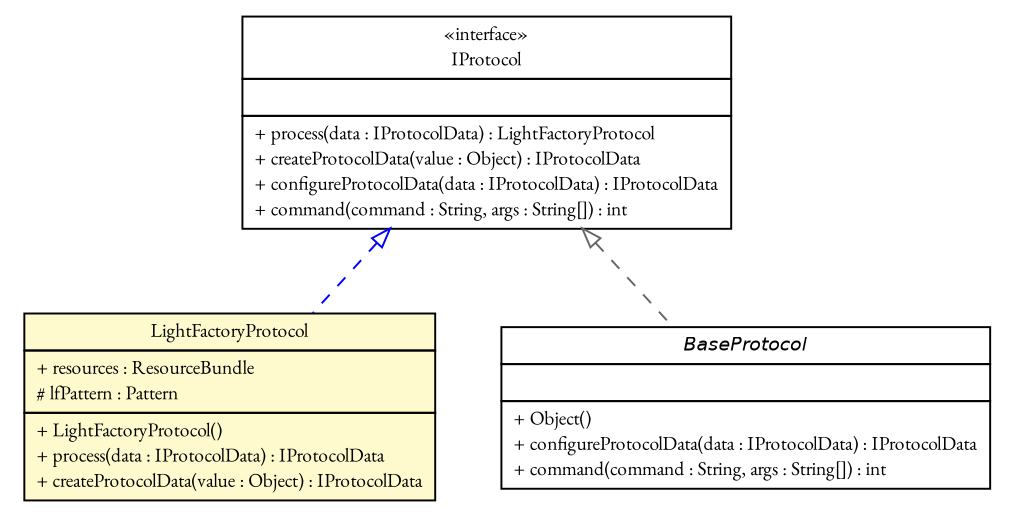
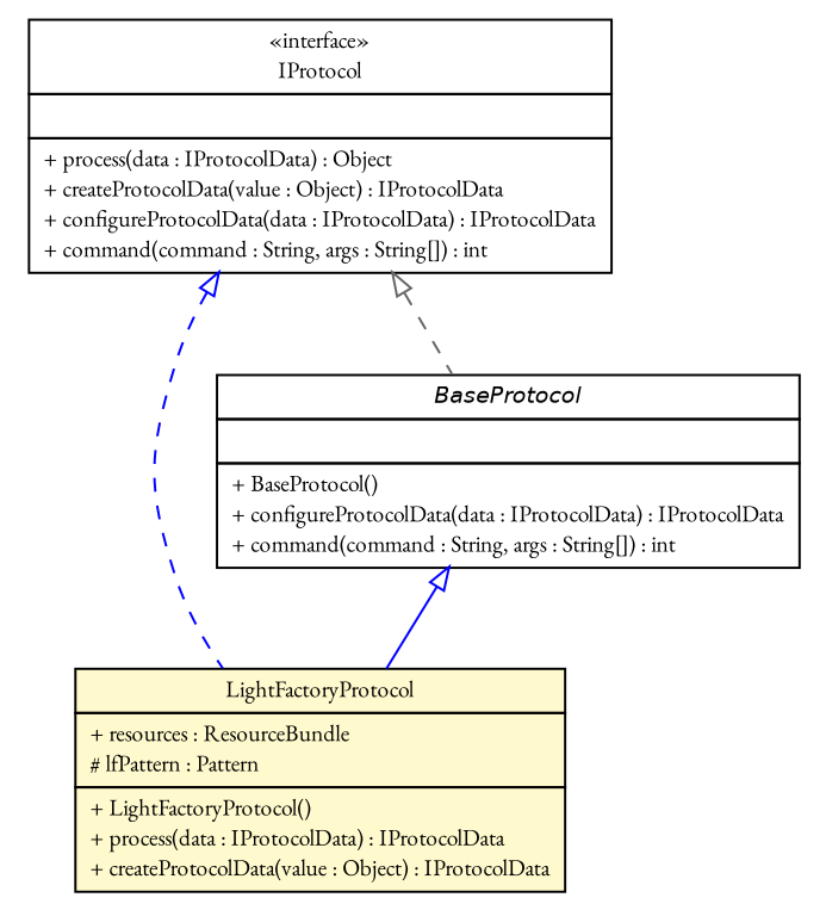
  digraph {
    fontname="EB Garamond"
    nodesep=0.25
    ranksep=0.5
    node [fontcolor=black fontname="EB Garamond" fontsize=10.0 shape=plaintext]
    edge [arrowtail=empty color=blue dir=back fontname="EB Garamond" fontsize=10 headport=p labelfontname=Helvetica labelfontsize=10 style=dashed tailport=p]
-   n1 [label=<<table title="com.xley.lfosc.IProtocol" border="0" cellborder="1" cellspacing="0" cellpadding="2" port="p" href="../IProtocol.html"> 		<tr><td><table border="0" cellspacing="0" cellpadding="1"> <tr><td align="center" balign="center"> &#171;interface&#187; </td></tr> <tr><td align="center" balign="center"> IProtocol </td></tr> 		</table></td></tr> 		<tr><td><table border="0" cellspacing="0" cellpadding="1"> <tr><td align="left" balign="left">  </td></tr> 		</table></td></tr> 		<tr><td><table border="0" cellspacing="0" cellpadding="1"> <tr><td align="left" balign="left"> + process(data : IProtocolData) : LightFactoryProtocol </td></tr> <tr><td align="left" balign="left"> + createProtocolData(value : Object) : IProtocolData </td></tr> <tr><td align="left" balign="left"> + configureProtocolData(data : IProtocolData) : IProtocolData </td></tr> <tr><td align="left" balign="left"> + command(command : String, args : String[]) : int </td></tr> 		</table></td></tr> 		</table>>]
+   n1 [label=<<table title="com.xley.lfosc.IProtocol" border="0" cellborder="1" cellspacing="0" cellpadding="2" port="p" href="../IProtocol.html"> 		<tr><td><table border="0" cellspacing="0" cellpadding="1"> <tr><td align="center" balign="center"> &#171;interface&#187; </td></tr> <tr><td align="center" balign="center"> IProtocol </td></tr> 		</table></td></tr> 		<tr><td><table border="0" cellspacing="0" cellpadding="1"> <tr><td align="left" balign="left">  </td></tr> 		</table></td></tr> 		<tr><td><table border="0" cellspacing="0" cellpadding="1"> <tr><td align="left" balign="left"> + process(data : IProtocolData) : Object </td></tr> <tr><td align="left" balign="left"> + createProtocolData(value : Object) : IProtocolData </td></tr> <tr><td align="left" balign="left"> + configureProtocolData(data : IProtocolData) : IProtocolData </td></tr> <tr><td align="left" balign="left"> + command(command : String, args : String[]) : int </td></tr> 		</table></td></tr> 		</table>>]
    n2 [label=<<table title="com.xley.lfosc.lightfactory.LightFactoryProtocol" border="0" cellborder="1" cellspacing="0" cellpadding="2" port="p" bgcolor="lemonChiffon" href="./LightFactoryProtocol.html"> 		<tr><td><table border="0" cellspacing="0" cellpadding="1"> <tr><td align="center" balign="center"> LightFactoryProtocol </td></tr> 		</table></td></tr> 		<tr><td><table border="0" cellspacing="0" cellpadding="1"> <tr><td align="left" balign="left"> + resources : ResourceBundle </td></tr> <tr><td align="left" balign="left"> # lfPattern : Pattern </td></tr> 		</table></td></tr> 		<tr><td><table border="0" cellspacing="0" cellpadding="1"> <tr><td align="left" balign="left"> + LightFactoryProtocol() </td></tr> <tr><td align="left" balign="left"> + process(data : IProtocolData) : IProtocolData </td></tr> <tr><td align="left" balign="left"> + createProtocolData(value : Object) : IProtocolData </td></tr> 		</table></td></tr> 		</table>>]
-   n3 [label=<<table title="com.xley.lfosc.impl.BaseProtocol" border="0" cellborder="1" cellspacing="0" cellpadding="2" port="p" href="../impl/BaseProtocol.html"> 		<tr><td><table border="0" cellspacing="0" cellpadding="1"> <tr><td align="center" balign="center"><font face="Helvetica-Oblique"> BaseProtocol </font></td></tr> 		</table></td></tr> 		<tr><td><table border="0" cellspacing="0" cellpadding="1"> <tr><td align="left" balign="left">  </td></tr> 		</table></td></tr> 		<tr><td><table border="0" cellspacing="0" cellpadding="1"> <tr><td align="left" balign="left"> + Object() </td></tr> <tr><td align="left" balign="left"> + configureProtocolData(data : IProtocolData) : IProtocolData </td></tr> <tr><td align="left" balign="left"> + command(command : String, args : String[]) : int </td></tr> 		</table></td></tr> 		</table>>]
+   n3 [label=<<table title="com.xley.lfosc.impl.BaseProtocol" border="0" cellborder="1" cellspacing="0" cellpadding="2" port="p" href="../impl/BaseProtocol.html"> 		<tr><td><table border="0" cellspacing="0" cellpadding="1"> <tr><td align="center" balign="center"><font face="Helvetica-Oblique"> BaseProtocol </font></td></tr> 		</table></td></tr> 		<tr><td><table border="0" cellspacing="0" cellpadding="1"> <tr><td align="left" balign="left">  </td></tr> 		</table></td></tr> 		<tr><td><table border="0" cellspacing="0" cellpadding="1"> <tr><td align="left" balign="left"> + BaseProtocol() </td></tr> <tr><td align="left" balign="left"> + configureProtocolData(data : IProtocolData) : IProtocolData </td></tr> <tr><td align="left" balign="left"> + command(command : String, args : String[]) : int </td></tr> 		</table></td></tr> 		</table>>]
    n1 -> n2
    n1 -> n3 [color=gray40]
+   n3 -> n2 [style=""]
  }
